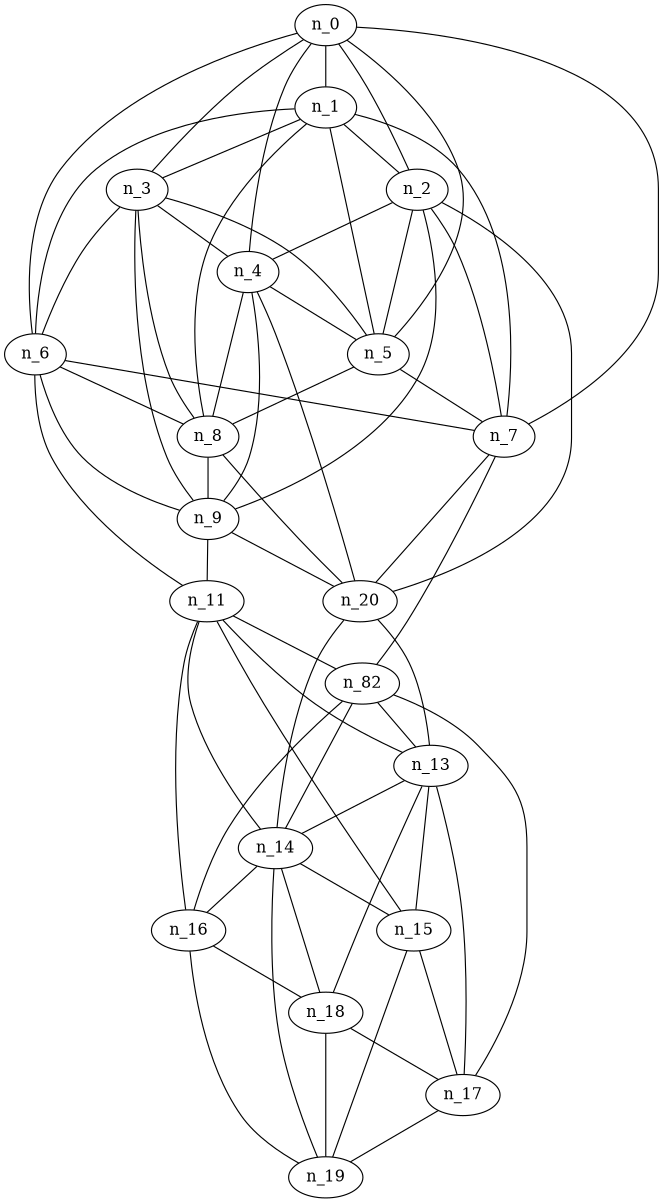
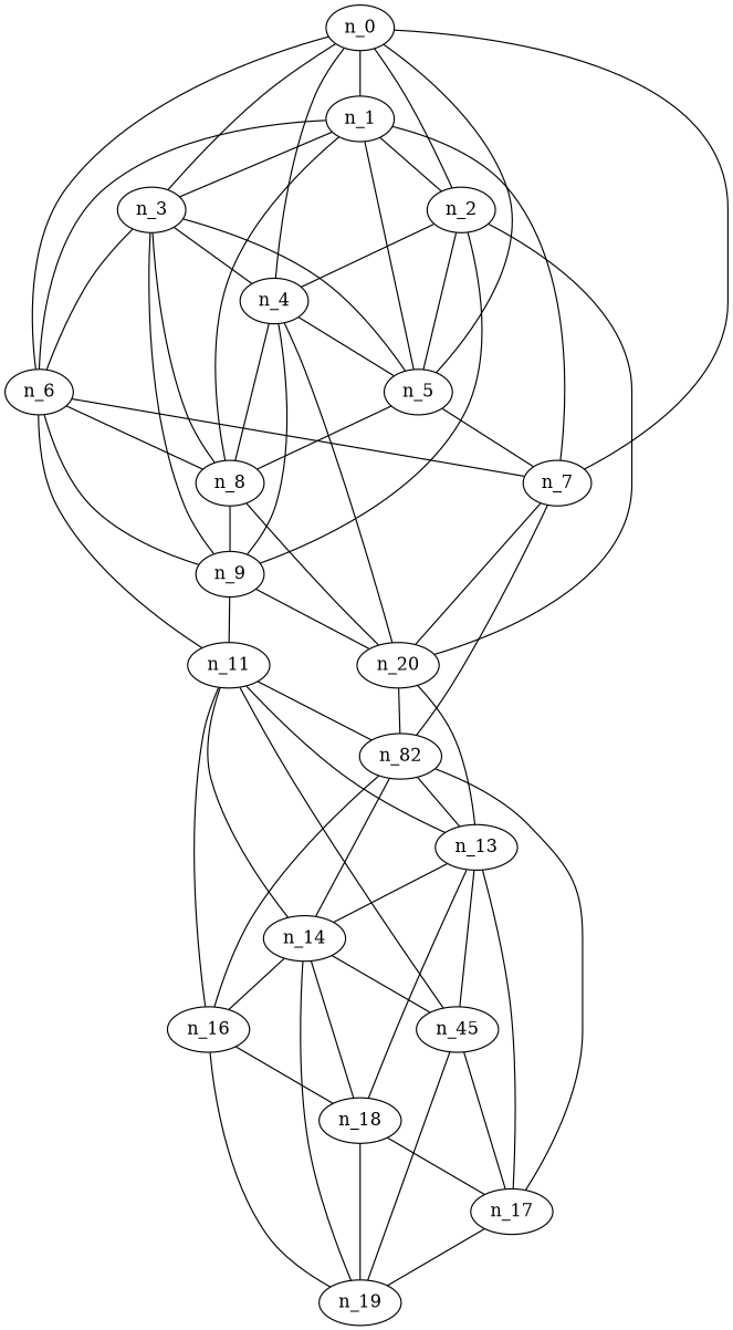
  graph {
    n_0
    n_1
    n_2
    n_3
    n_4
    n_5
    n_6
    n_7
    n_8
    n_9
    n11 [label=n_20]
    n_11
    n13 [label=n_82]
    n_13
    n_14
-   n_15
+   n_15 [label=n_45]
    n_16
    n_17
    n_18
    n_19
    n_0 -- n_1
    n_0 -- n_2
    n_0 -- n_3
    n_0 -- n_4
    n_0 -- n_5
    n_0 -- n_6
    n_0 -- n_7
    n_1 -- n_2
    n_1 -- n_3
    n_1 -- n_5
    n_1 -- n_6
    n_1 -- n_7
    n_1 -- n_8
    n_2 -- n_4
    n_2 -- n_5
-   n_2 -- n_7
    n_2 -- n_9
    n_2 -- n11
    n_3 -- n_4
    n_3 -- n_5
    n_3 -- n_6
    n_3 -- n_8
    n_3 -- n_9
    n_4 -- n_5
    n_4 -- n_8
    n_4 -- n_9
    n_4 -- n11
    n_5 -- n_7
    n_5 -- n_8
    n_6 -- n_7
    n_6 -- n_8
    n_6 -- n_9
    n_6 -- n_11
    n_7 -- n11
    n_7 -- n13
    n_8 -- n_9
    n_8 -- n11
    n_9 -- n11
    n_9 -- n_11
-   n11 -- n_14
+   n11 -- n13
    n11 -- n_13
    n_11 -- n13
    n_11 -- n_13
    n_11 -- n_14
    n_11 -- n_15
    n_11 -- n_16
    n13 -- n_13
    n13 -- n_14
    n13 -- n_16
    n13 -- n_17
    n_13 -- n_14
    n_13 -- n_15
    n_13 -- n_17
    n_13 -- n_18
    n_14 -- n_15
    n_14 -- n_16
    n_14 -- n_18
    n_14 -- n_19
    n_15 -- n_17
    n_15 -- n_19
    n_16 -- n_18
    n_16 -- n_19
    n_17 -- n_19
    n_18 -- n_17
    n_18 -- n_19
  }
